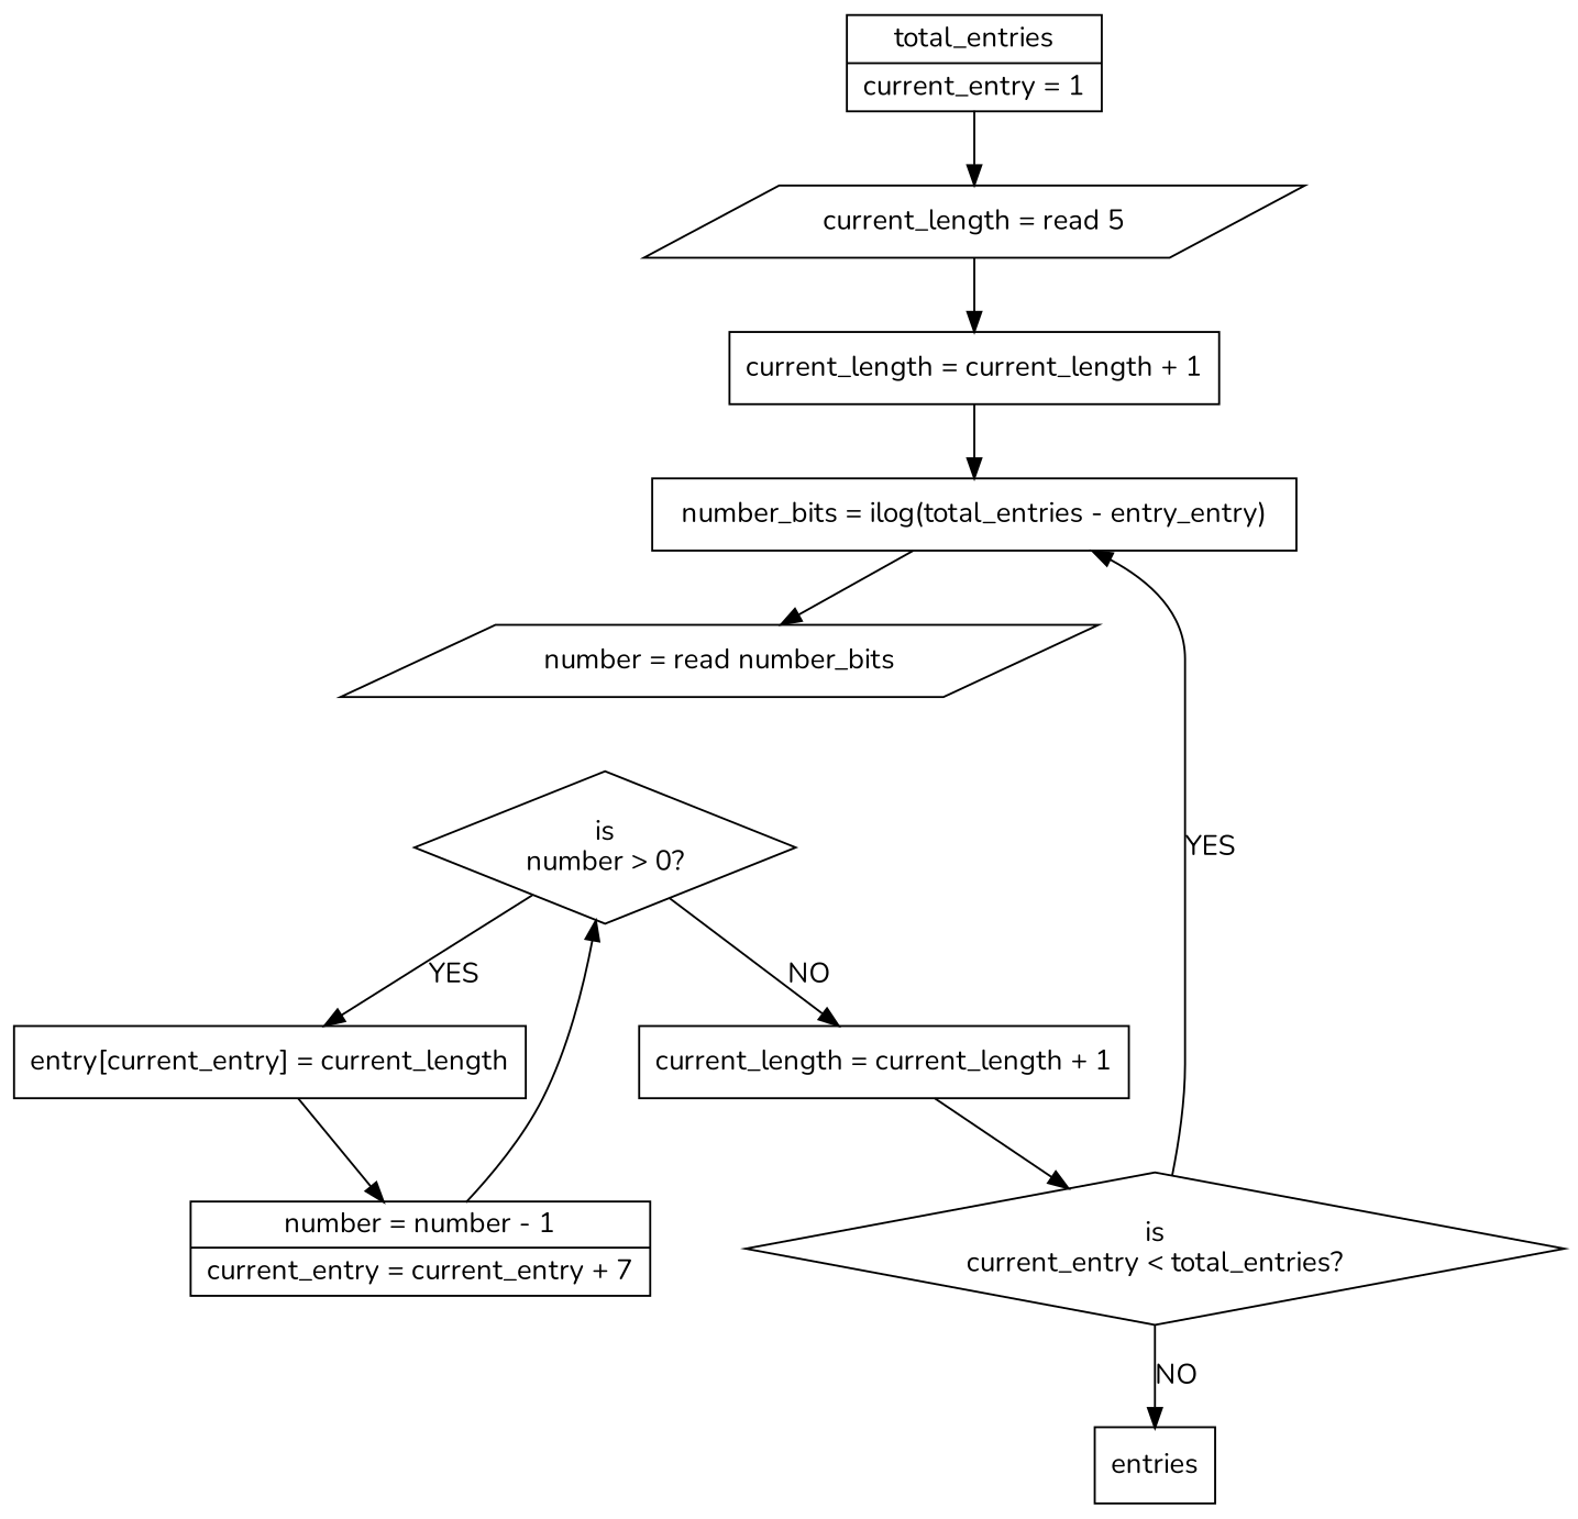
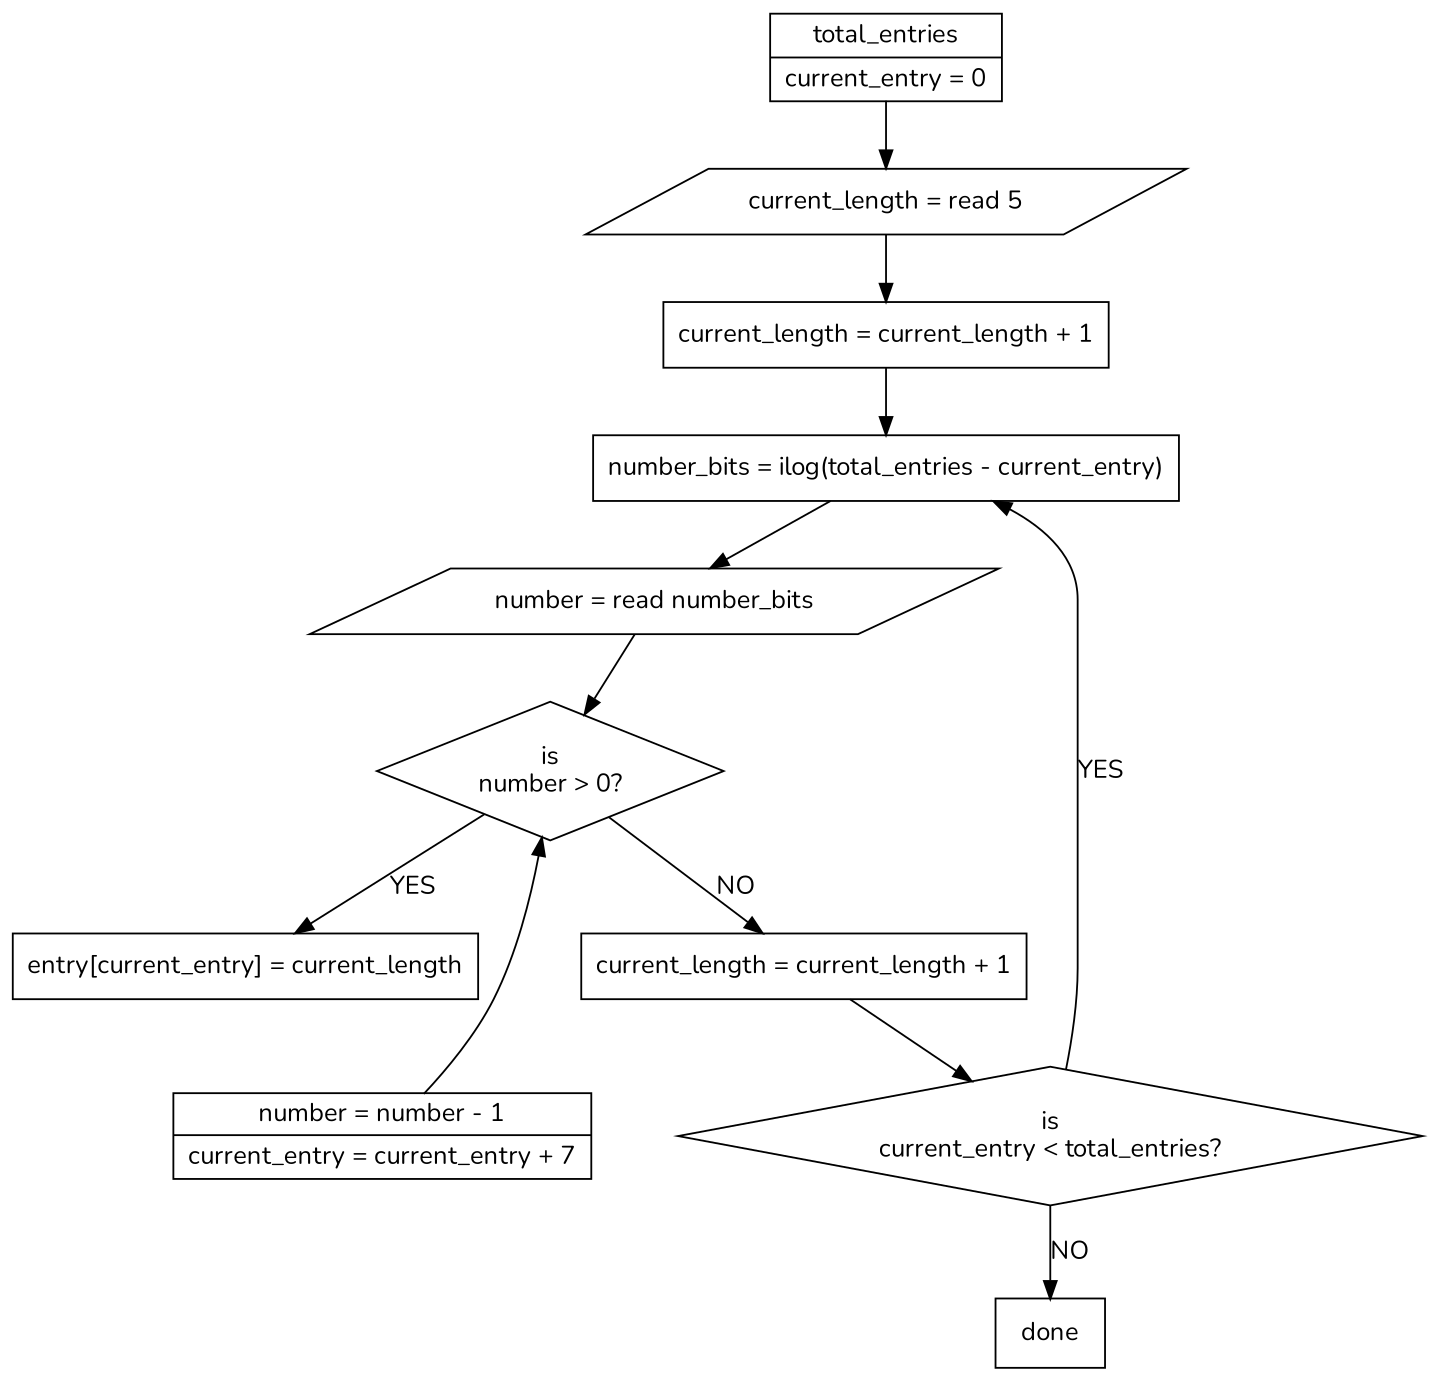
  digraph {
    fontname=Nunito
    node [fontname=Nunito shape=rect]
    edge [fontname=Nunito]
-   n1 [label="{total_entries|current_entry = 1}" shape=record]
+   n1 [label="{total_entries|current_entry = 0}" shape=record]
    n2 [label="current_length = read 5" shape=parallelogram]
    n3 [label="current_length = current_length + 1"]
-   n4 [label="number_bits = ilog(total_entries - entry_entry)"]
+   n4 [label="number_bits = ilog(total_entries - current_entry)"]
    n5 [label="number = read number_bits" shape=parallelogram]
    n6 [label="is\nnumber > 0?" shape=diamond]
    n7 [label="entry[current_entry] = current_length"]
    n8 [label="current_length = current_length + 1"]
    n9 [label="{number = number - 1|current_entry = current_entry + 7}" shape=record]
    n10 [label="is\ncurrent_entry < total_entries?" shape=diamond]
-   n11 [label=entries shape=record]
+   n11 [label=done shape=record]
    n1 -> n2
    n2 -> n3
    n3 -> n4
    n4 -> n5
+   n5 -> n6
    n6 -> n7 [label=YES]
    n6 -> n8 [label=NO]
-   n7 -> n9
    n8 -> n10
    n9 -> n6
    n10 -> n4 [label=YES]
    n10 -> n11 [label=NO]
  }
